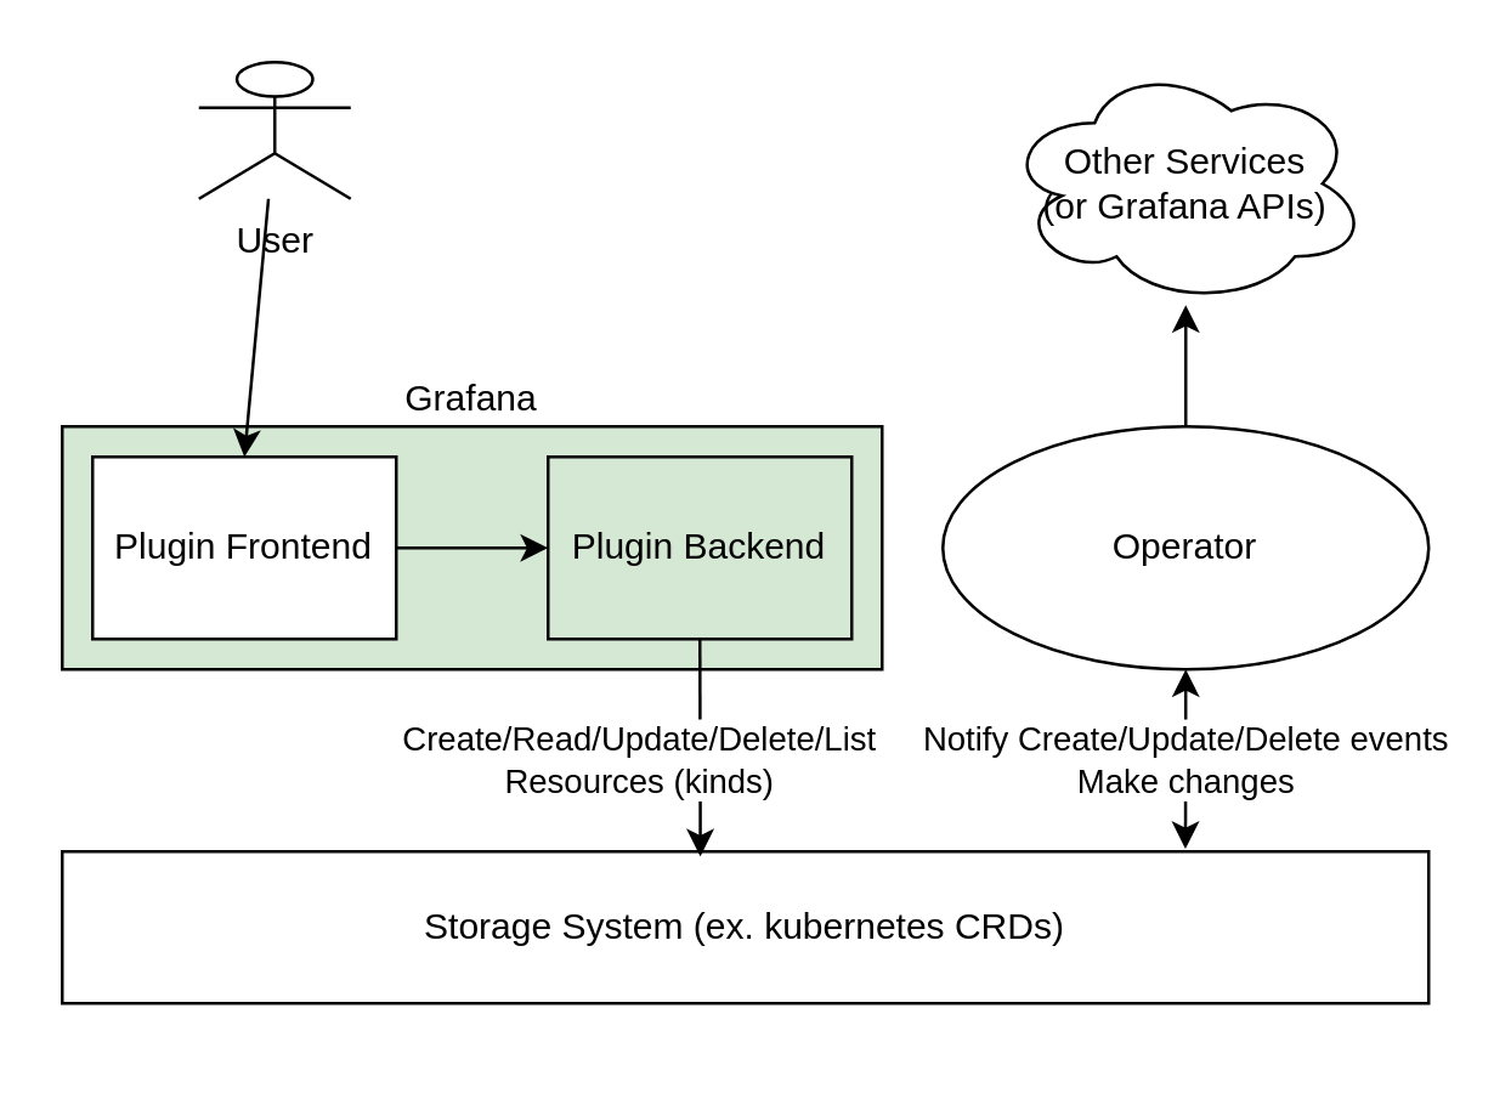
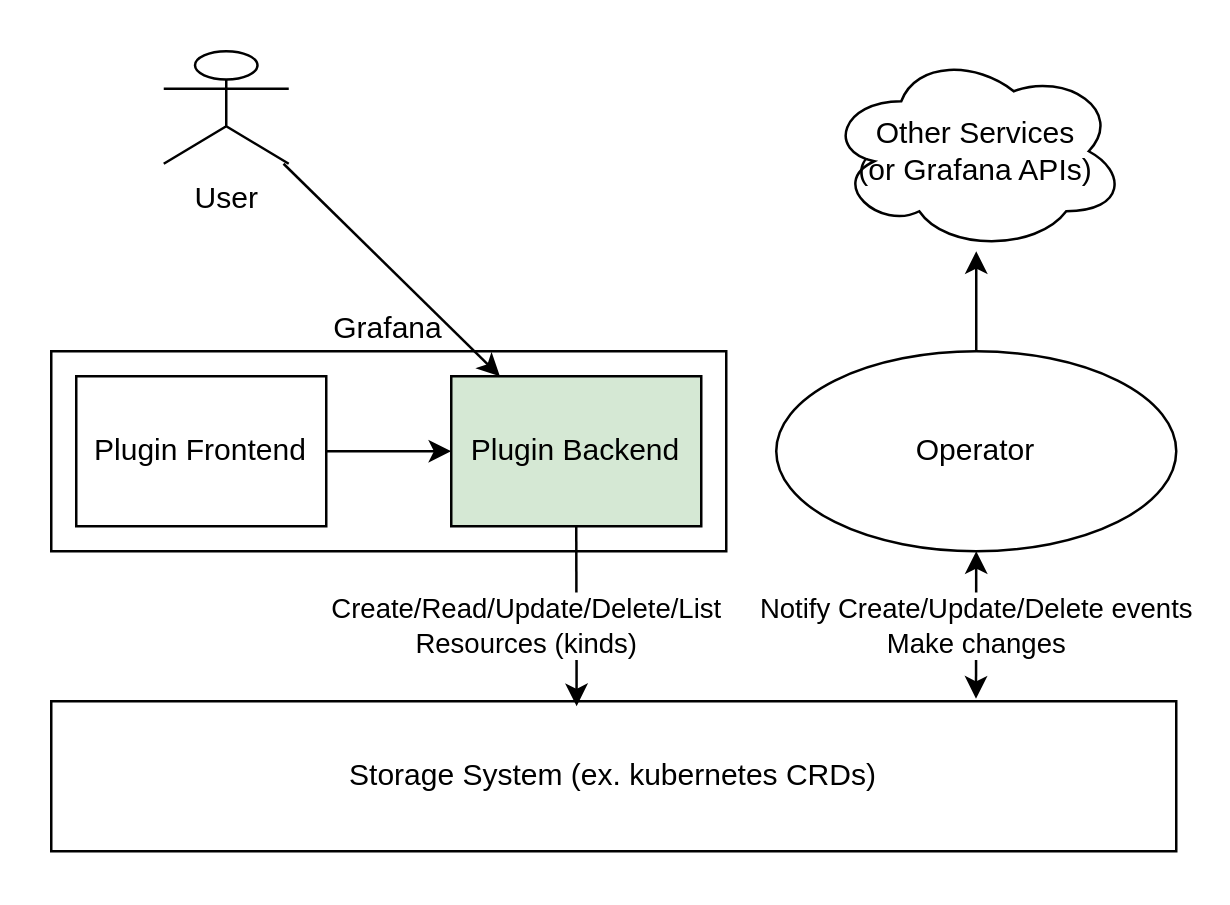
  <mxCell id="0" />
  <mxCell id="1" parent="0" />
- <mxCell id="2" value="Grafana" style="rounded=0;whiteSpace=wrap;html=1;labelPosition=center;verticalLabelPosition=top;align=center;verticalAlign=bottom;fillColor=#d5e8d4;" vertex="1" parent="1"><mxGeometry x="20" y="140" width="270" height="80" as="geometry" /></mxCell>
+ <mxCell id="2" value="Grafana" style="rounded=0;whiteSpace=wrap;html=1;labelPosition=center;verticalLabelPosition=top;align=center;verticalAlign=bottom;" vertex="1" parent="1"><mxGeometry x="20" y="140" width="270" height="80" as="geometry" /></mxCell>
  <mxCell id="3" value="Operator" style="ellipse;whiteSpace=wrap;html=1;" vertex="1" parent="1"><mxGeometry x="310" y="140" width="160" height="80" as="geometry" /></mxCell>
  <mxCell id="4" value="Plugin Backend" style="rounded=0;whiteSpace=wrap;html=1;fillColor=#d5e8d4;" vertex="1" parent="1"><mxGeometry x="180" y="150" width="100" height="60" as="geometry" /></mxCell>
  <mxCell id="5" value="Plugin Frontend" style="rounded=0;whiteSpace=wrap;html=1;" vertex="1" parent="1"><mxGeometry x="30" y="150" width="100" height="60" as="geometry" /></mxCell>
- <mxCell id="6" value="Storage System (ex. kubernetes CRDs)" style="rounded=0;whiteSpace=wrap;html=1;" vertex="1" parent="1"><mxGeometry x="20" y="280" width="450" height="50" as="geometry" /></mxCell>
+ <mxCell id="6" value="Storage System (ex. kubernetes CRDs)" style="rounded=0;whiteSpace=wrap;html=1;" vertex="1" parent="1"><mxGeometry x="20" y="280" width="450" height="60" as="geometry" /></mxCell>
  <mxCell id="7" value="&lt;div&gt;Create/Read/Update/Delete/List&lt;/div&gt;&lt;div&gt;Resources (kinds)&lt;br&gt;&lt;/div&gt;" style="endArrow=classic;html=1;rounded=0;exitX=0.5;exitY=1;exitDx=0;exitDy=0;entryX=0.467;entryY=0.033;entryDx=0;entryDy=0;entryPerimeter=0;" edge="1" parent="1" source="4" target="6"><mxGeometry x="0.11" y="-20" width="50" height="50" relative="1" as="geometry"><mxPoint x="290" y="420" as="sourcePoint" /><mxPoint x="220" y="280" as="targetPoint" /><Array as="points" /><mxPoint as="offset" /></mxGeometry></mxCell>
  <mxCell id="8" value="User" style="shape=umlActor;verticalLabelPosition=bottom;verticalAlign=top;html=1;outlineConnect=0;" vertex="1" parent="1"><mxGeometry x="65" y="20" width="50" height="45" as="geometry" /></mxCell>
- <mxCell id="9" value="" style="endArrow=classic;html=1;rounded=0;entryX=0.5;entryY=0;entryDx=0;entryDy=0;" edge="1" parent="1" source="8" target="5"><mxGeometry width="50" height="50" relative="1" as="geometry"><mxPoint x="-80" y="340" as="sourcePoint" /><mxPoint x="-30" y="290" as="targetPoint" /></mxGeometry></mxCell>
+ <mxCell id="9" value="" style="endArrow=classic;html=1;rounded=0;" edge="1" parent="1" source="8" target="4"><mxGeometry width="50" height="50" relative="1" as="geometry"><mxPoint x="-80" y="340" as="sourcePoint" /><mxPoint x="-30" y="290" as="targetPoint" /></mxGeometry></mxCell>
  <mxCell id="10" value="&lt;div&gt;Notify Create/Update/Delete events&lt;/div&gt;&lt;div&gt;Make changes&lt;br&gt;&lt;/div&gt;" style="endArrow=classic;startArrow=classic;html=1;rounded=0;entryX=0.5;entryY=1;entryDx=0;entryDy=0;exitX=0.822;exitY=-0.017;exitDx=0;exitDy=0;exitPerimeter=0;" edge="1" parent="1" source="6" target="3"><mxGeometry x="-0.017" width="50" height="50" relative="1" as="geometry"><mxPoint x="390" y="260" as="sourcePoint" /><mxPoint x="560" y="350" as="targetPoint" /><Array as="points" /><mxPoint as="offset" /></mxGeometry></mxCell>
  <mxCell id="11" value="" style="endArrow=classic;html=1;rounded=0;exitX=0.5;exitY=0;exitDx=0;exitDy=0;" edge="1" parent="1" source="3"><mxGeometry width="50" height="50" relative="1" as="geometry"><mxPoint x="390" y="120" as="sourcePoint" /><mxPoint x="390" y="100" as="targetPoint" /></mxGeometry></mxCell>
  <mxCell id="12" value="&lt;div&gt;Other Services&lt;/div&gt;&lt;div&gt;(or Grafana APIs)&lt;br&gt;&lt;/div&gt;" style="ellipse;shape=cloud;whiteSpace=wrap;html=1;" vertex="1" parent="1"><mxGeometry x="330" y="20" width="120" height="80" as="geometry" /></mxCell>
  <mxCell id="13" value="" style="endArrow=classic;html=1;rounded=0;exitX=1;exitY=0.5;exitDx=0;exitDy=0;entryX=0;entryY=0.5;entryDx=0;entryDy=0;" edge="1" parent="1" source="5" target="4"><mxGeometry width="50" height="50" relative="1" as="geometry"><mxPoint x="100" y="270" as="sourcePoint" /><mxPoint x="150" y="220" as="targetPoint" /></mxGeometry></mxCell>
